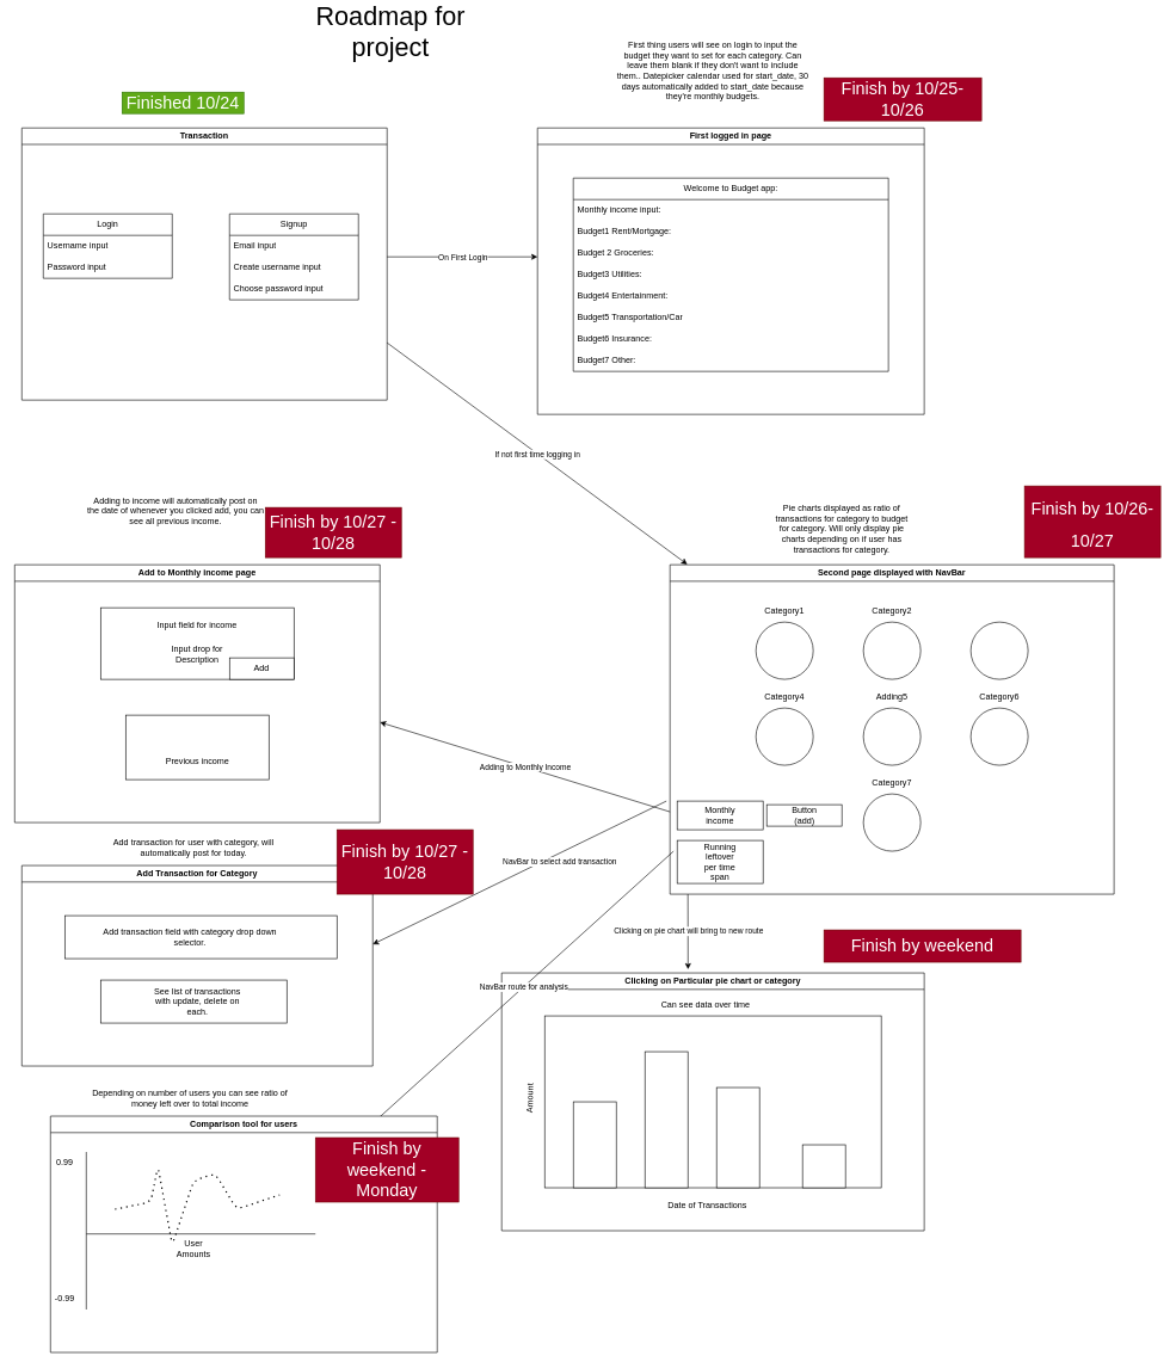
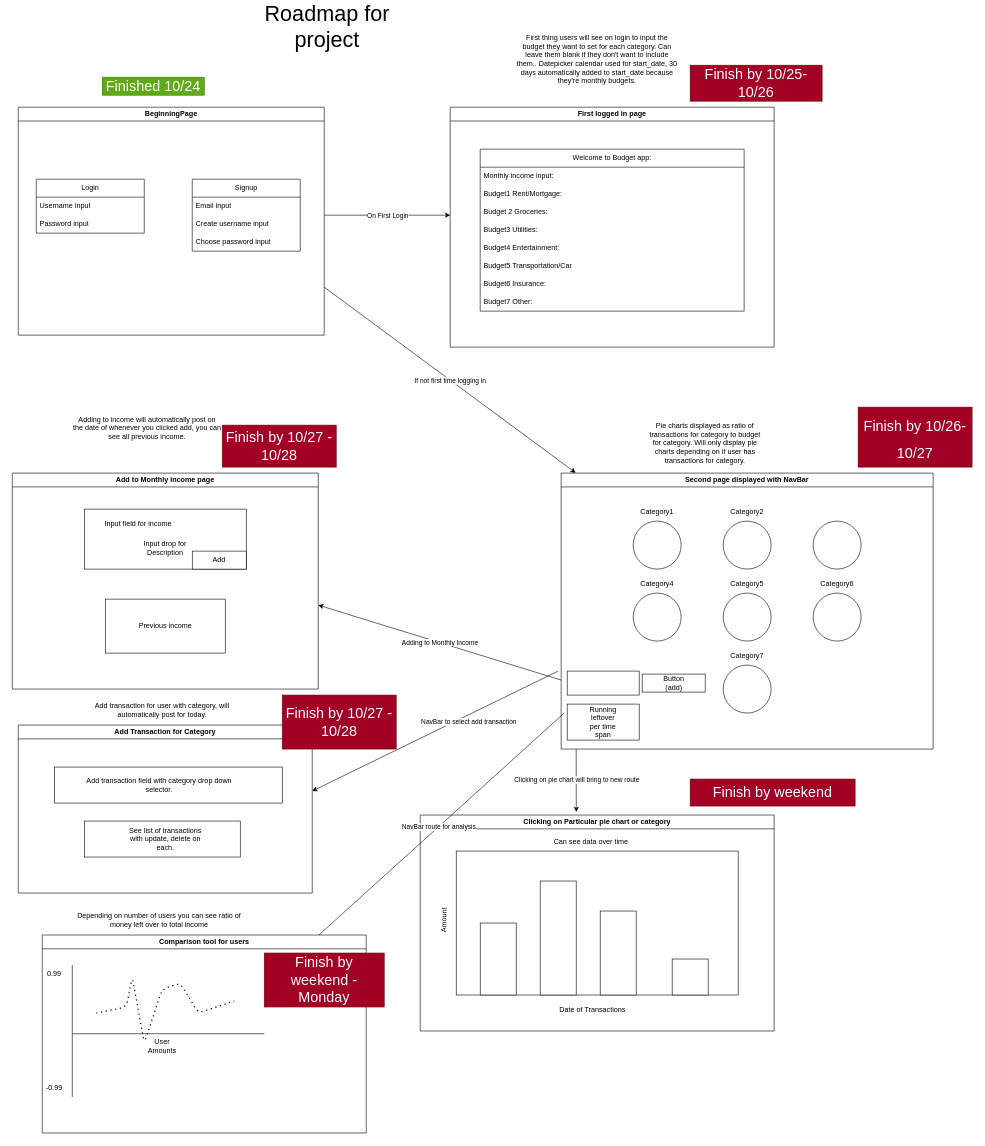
  <mxCell id="0" />
  <mxCell id="1" parent="0" />
- <mxCell id="2" value="Transaction" style="swimlane;whiteSpace=wrap;html=1;" vertex="1" parent="1"><mxGeometry x="30" y="170" width="510" height="380" as="geometry" /></mxCell>
+ <mxCell id="2" value="BeginningPage" style="swimlane;whiteSpace=wrap;html=1;" vertex="1" parent="1"><mxGeometry x="30" y="170" width="510" height="380" as="geometry" /></mxCell>
  <mxCell id="3" value="Signup" style="swimlane;fontStyle=0;childLayout=stackLayout;horizontal=1;startSize=30;horizontalStack=0;resizeParent=1;resizeParentMax=0;resizeLast=0;collapsible=1;marginBottom=0;whiteSpace=wrap;html=1;" vertex="1" parent="2"><mxGeometry x="290" y="120" width="180" height="120" as="geometry" /></mxCell>
  <mxCell id="4" value="Email input" style="text;strokeColor=none;fillColor=none;align=left;verticalAlign=middle;spacingLeft=4;spacingRight=4;overflow=hidden;points=[[0,0.5],[1,0.5]];portConstraint=eastwest;rotatable=0;whiteSpace=wrap;html=1;" vertex="1" parent="3"><mxGeometry y="30" width="180" height="30" as="geometry" /></mxCell>
  <mxCell id="5" value="Create username input" style="text;strokeColor=none;fillColor=none;align=left;verticalAlign=middle;spacingLeft=4;spacingRight=4;overflow=hidden;points=[[0,0.5],[1,0.5]];portConstraint=eastwest;rotatable=0;whiteSpace=wrap;html=1;" vertex="1" parent="3"><mxGeometry y="60" width="180" height="30" as="geometry" /></mxCell>
  <mxCell id="6" value="Choose password input" style="text;strokeColor=none;fillColor=none;align=left;verticalAlign=middle;spacingLeft=4;spacingRight=4;overflow=hidden;points=[[0,0.5],[1,0.5]];portConstraint=eastwest;rotatable=0;whiteSpace=wrap;html=1;" vertex="1" parent="3"><mxGeometry y="90" width="180" height="30" as="geometry" /></mxCell>
  <mxCell id="7" value="Login" style="swimlane;fontStyle=0;childLayout=stackLayout;horizontal=1;startSize=30;horizontalStack=0;resizeParent=1;resizeParentMax=0;resizeLast=0;collapsible=1;marginBottom=0;whiteSpace=wrap;html=1;" vertex="1" parent="2"><mxGeometry x="30" y="120" width="180" height="90" as="geometry" /></mxCell>
  <mxCell id="8" value="Username input" style="text;strokeColor=none;fillColor=none;align=left;verticalAlign=middle;spacingLeft=4;spacingRight=4;overflow=hidden;points=[[0,0.5],[1,0.5]];portConstraint=eastwest;rotatable=0;whiteSpace=wrap;html=1;" vertex="1" parent="7"><mxGeometry y="30" width="180" height="30" as="geometry" /></mxCell>
  <mxCell id="9" value="Password input" style="text;strokeColor=none;fillColor=none;align=left;verticalAlign=middle;spacingLeft=4;spacingRight=4;overflow=hidden;points=[[0,0.5],[1,0.5]];portConstraint=eastwest;rotatable=0;whiteSpace=wrap;html=1;" vertex="1" parent="7"><mxGeometry y="60" width="180" height="30" as="geometry" /></mxCell>
  <mxCell id="10" value="First logged in page" style="swimlane;whiteSpace=wrap;html=1;" vertex="1" parent="1"><mxGeometry x="750" y="170" width="540" height="400" as="geometry" /></mxCell>
  <mxCell id="11" value="Welcome to Budget app:" style="swimlane;fontStyle=0;childLayout=stackLayout;horizontal=1;startSize=30;horizontalStack=0;resizeParent=1;resizeParentMax=0;resizeLast=0;collapsible=1;marginBottom=0;whiteSpace=wrap;html=1;" vertex="1" parent="10"><mxGeometry x="50" y="70" width="440" height="270" as="geometry" /></mxCell>
  <mxCell id="12" value="Monthly income input:" style="text;strokeColor=none;fillColor=none;align=left;verticalAlign=middle;spacingLeft=4;spacingRight=4;overflow=hidden;points=[[0,0.5],[1,0.5]];portConstraint=eastwest;rotatable=0;whiteSpace=wrap;html=1;" vertex="1" parent="11"><mxGeometry y="30" width="440" height="30" as="geometry" /></mxCell>
  <mxCell id="13" value="Budget1 Rent/Mortgage:" style="text;strokeColor=none;fillColor=none;align=left;verticalAlign=middle;spacingLeft=4;spacingRight=4;overflow=hidden;points=[[0,0.5],[1,0.5]];portConstraint=eastwest;rotatable=0;whiteSpace=wrap;html=1;" vertex="1" parent="11"><mxGeometry y="60" width="440" height="30" as="geometry" /></mxCell>
  <mxCell id="14" value="Budget 2 Groceries:" style="text;strokeColor=none;fillColor=none;align=left;verticalAlign=middle;spacingLeft=4;spacingRight=4;overflow=hidden;points=[[0,0.5],[1,0.5]];portConstraint=eastwest;rotatable=0;whiteSpace=wrap;html=1;" vertex="1" parent="11"><mxGeometry y="90" width="440" height="30" as="geometry" /></mxCell>
  <mxCell id="15" value="Budget3 Utilities:" style="text;strokeColor=none;fillColor=none;align=left;verticalAlign=middle;spacingLeft=4;spacingRight=4;overflow=hidden;points=[[0,0.5],[1,0.5]];portConstraint=eastwest;rotatable=0;whiteSpace=wrap;html=1;" vertex="1" parent="11"><mxGeometry y="120" width="440" height="30" as="geometry" /></mxCell>
  <mxCell id="16" value="Budget4 Entertainment:" style="text;strokeColor=none;fillColor=none;align=left;verticalAlign=middle;spacingLeft=4;spacingRight=4;overflow=hidden;points=[[0,0.5],[1,0.5]];portConstraint=eastwest;rotatable=0;whiteSpace=wrap;html=1;" vertex="1" parent="11"><mxGeometry y="150" width="440" height="30" as="geometry" /></mxCell>
  <mxCell id="17" value="Budget5 Transportation/Car" style="text;strokeColor=none;fillColor=none;align=left;verticalAlign=middle;spacingLeft=4;spacingRight=4;overflow=hidden;points=[[0,0.5],[1,0.5]];portConstraint=eastwest;rotatable=0;whiteSpace=wrap;html=1;" vertex="1" parent="11"><mxGeometry y="180" width="440" height="30" as="geometry" /></mxCell>
  <mxCell id="18" value="Budget6 Insurance:" style="text;strokeColor=none;fillColor=none;align=left;verticalAlign=middle;spacingLeft=4;spacingRight=4;overflow=hidden;points=[[0,0.5],[1,0.5]];portConstraint=eastwest;rotatable=0;whiteSpace=wrap;html=1;" vertex="1" parent="11"><mxGeometry y="210" width="440" height="30" as="geometry" /></mxCell>
  <mxCell id="19" value="Budget7 Other:" style="text;strokeColor=none;fillColor=none;align=left;verticalAlign=middle;spacingLeft=4;spacingRight=4;overflow=hidden;points=[[0,0.5],[1,0.5]];portConstraint=eastwest;rotatable=0;whiteSpace=wrap;html=1;" vertex="1" parent="11"><mxGeometry y="240" width="440" height="30" as="geometry" /></mxCell>
  <mxCell id="20" value="" style="endArrow=classic;html=1;" edge="1" parent="1"><mxGeometry relative="1" as="geometry"><mxPoint y="350" as="sourcePoint" x="540" /><mxPoint x="750" y="350" as="targetPoint" /></mxGeometry></mxCell>
  <mxCell id="21" value="On First Login" style="edgeLabel;resizable=0;html=1;align=center;verticalAlign=middle;" connectable="0" vertex="1" parent="20"><mxGeometry relative="1" as="geometry" /></mxCell>
  <mxCell id="22" value="First thing users will see on login to input the budget they want to set for each category. Can leave them blank if they don't want to include them.. Datepicker calendar used for start_date, 30 days automatically added to start_date because they're monthly budgets." style="text;html=1;strokeColor=none;fillColor=none;align=center;verticalAlign=middle;whiteSpace=wrap;rounded=0;" vertex="1" parent="1"><mxGeometry x="860" y="50" width="270" height="80" as="geometry" /></mxCell>
  <mxCell id="23" value="Second page displayed with NavBar" style="swimlane;whiteSpace=wrap;html=1;" vertex="1" parent="1"><mxGeometry x="935" y="780" width="620" height="460" as="geometry" /></mxCell>
  <mxCell id="24" value="" style="ellipse;whiteSpace=wrap;html=1;aspect=fixed;" vertex="1" parent="23"><mxGeometry x="270" y="80" width="80" height="80" as="geometry" /></mxCell>
  <mxCell id="25" value="" style="ellipse;whiteSpace=wrap;html=1;aspect=fixed;" vertex="1" parent="23"><mxGeometry x="420" y="80" width="80" height="80" as="geometry" /></mxCell>
  <mxCell id="26" value="" style="ellipse;whiteSpace=wrap;html=1;aspect=fixed;" vertex="1" parent="23"><mxGeometry x="120" y="200" width="80" height="80" as="geometry" /></mxCell>
  <mxCell id="27" value="" style="ellipse;whiteSpace=wrap;html=1;aspect=fixed;" vertex="1" parent="23"><mxGeometry x="270" y="200" width="80" height="80" as="geometry" /></mxCell>
  <mxCell id="28" value="" style="ellipse;whiteSpace=wrap;html=1;aspect=fixed;" vertex="1" parent="23"><mxGeometry x="420" y="200" width="80" height="80" as="geometry" /></mxCell>
  <mxCell id="29" value="" style="ellipse;whiteSpace=wrap;html=1;aspect=fixed;" vertex="1" parent="23"><mxGeometry x="270" y="320" width="80" height="80" as="geometry" /></mxCell>
  <mxCell id="30" value="" style="ellipse;whiteSpace=wrap;html=1;aspect=fixed;" vertex="1" parent="23"><mxGeometry x="120" y="80" width="80" height="80" as="geometry" /></mxCell>
  <mxCell id="31" value="Category1" style="text;html=1;strokeColor=none;fillColor=none;align=center;verticalAlign=middle;whiteSpace=wrap;rounded=0;" vertex="1" parent="23"><mxGeometry x="130" y="50" width="60" height="30" as="geometry" /></mxCell>
  <mxCell id="32" value="Category2" style="text;html=1;strokeColor=none;fillColor=none;align=center;verticalAlign=middle;whiteSpace=wrap;rounded=0;" vertex="1" parent="23"><mxGeometry x="280" y="50" width="60" height="30" as="geometry" /></mxCell>
  <mxCell id="33" value="Category4" style="text;html=1;strokeColor=none;fillColor=none;align=center;verticalAlign=middle;whiteSpace=wrap;rounded=0;" vertex="1" parent="23"><mxGeometry x="130" y="170" width="60" height="30" as="geometry" /></mxCell>
- <mxCell id="34" value="Adding5" style="text;html=1;strokeColor=none;fillColor=none;align=center;verticalAlign=middle;whiteSpace=wrap;rounded=0;" vertex="1" parent="23"><mxGeometry x="280" y="170" width="60" height="30" as="geometry" /></mxCell>
+ <mxCell id="34" value="Category5" style="text;html=1;strokeColor=none;fillColor=none;align=center;verticalAlign=middle;whiteSpace=wrap;rounded=0;" vertex="1" parent="23"><mxGeometry x="280" y="170" width="60" height="30" as="geometry" /></mxCell>
  <mxCell id="35" value="Category6" style="text;html=1;strokeColor=none;fillColor=none;align=center;verticalAlign=middle;whiteSpace=wrap;rounded=0;" vertex="1" parent="23"><mxGeometry x="430" y="170" width="60" height="30" as="geometry" /></mxCell>
  <mxCell id="36" value="Category7" style="text;html=1;strokeColor=none;fillColor=none;align=center;verticalAlign=middle;whiteSpace=wrap;rounded=0;" vertex="1" parent="23"><mxGeometry x="280" y="290" width="60" height="30" as="geometry" /></mxCell>
  <mxCell id="37" value="" style="rounded=0;whiteSpace=wrap;html=1;" vertex="1" parent="23"><mxGeometry x="10" y="330" width="120" height="40" as="geometry" /></mxCell>
- <mxCell id="38" value="Monthly income" style="text;html=1;strokeColor=none;fillColor=none;align=center;verticalAlign=middle;whiteSpace=wrap;rounded=0;" vertex="1" parent="23"><mxGeometry x="40" y="335" width="60" height="30" as="geometry" /></mxCell>
  <mxCell id="39" value="" style="rounded=0;whiteSpace=wrap;html=1;" vertex="1" parent="23"><mxGeometry x="10" y="385" width="120" height="60" as="geometry" /></mxCell>
  <mxCell id="40" value="Running leftover per time span" style="text;html=1;strokeColor=none;fillColor=none;align=center;verticalAlign=middle;whiteSpace=wrap;rounded=0;" vertex="1" parent="23"><mxGeometry x="40" y="400" width="60" height="30" as="geometry" /></mxCell>
  <mxCell id="41" value="" style="rounded=0;whiteSpace=wrap;html=1;" vertex="1" parent="23"><mxGeometry x="135" y="335" width="105" height="30" as="geometry" /></mxCell>
  <mxCell id="42" value="Button (add)" style="text;html=1;strokeColor=none;fillColor=none;align=center;verticalAlign=middle;whiteSpace=wrap;rounded=0;" vertex="1" parent="23"><mxGeometry x="157.5" y="335" width="60" height="30" as="geometry" /></mxCell>
  <mxCell id="43" value="" style="endArrow=classic;html=1;entryX=0.039;entryY=-0.001;entryDx=0;entryDy=0;entryPerimeter=0;" edge="1" parent="1" target="23"><mxGeometry relative="1" as="geometry"><mxPoint y="470" as="sourcePoint" x="540" /><mxPoint x="750" y="820" as="targetPoint" /></mxGeometry></mxCell>
  <mxCell id="44" value="If not first time logging in" style="edgeLabel;resizable=0;html=1;align=center;verticalAlign=middle;" connectable="0" vertex="1" parent="43"><mxGeometry relative="1" as="geometry" /></mxCell>
  <mxCell id="45" value="Pie charts displayed as ratio of transactions for category to budget for category. Will only display pie charts depending on if user has transactions for category." style="text;html=1;strokeColor=none;fillColor=none;align=center;verticalAlign=middle;whiteSpace=wrap;rounded=0;" vertex="1" parent="1"><mxGeometry x="1080" y="700" width="190" height="60" as="geometry" /></mxCell>
  <mxCell id="46" value="Add to Monthly income page" style="swimlane;whiteSpace=wrap;html=1;" vertex="1" parent="1"><mxGeometry x="20" y="780" width="510" height="360" as="geometry" /></mxCell>
  <mxCell id="47" value="" style="rounded=0;whiteSpace=wrap;html=1;" vertex="1" parent="46"><mxGeometry x="120" y="60" width="270" height="100" as="geometry" /></mxCell>
  <mxCell id="48" value="" style="rounded=0;whiteSpace=wrap;html=1;" vertex="1" parent="46"><mxGeometry x="155" y="210" width="200" height="90" as="geometry" /></mxCell>
- <mxCell id="49" value="Input field for income" style="text;html=1;strokeColor=none;fillColor=none;align=center;verticalAlign=middle;whiteSpace=wrap;rounded=0;" vertex="1" parent="46"><mxGeometry x="190" y="70" width="130" height="30" as="geometry" /></mxCell>
+ <mxCell id="49" value="Input field for income" style="text;html=1;strokeColor=none;fillColor=none;align=center;verticalAlign=middle;whiteSpace=wrap;rounded=0;" vertex="1" parent="46"><mxGeometry x="145" y="70" width="130" height="30" as="geometry" /></mxCell>
  <mxCell id="50" value="Input drop for Description" style="text;html=1;strokeColor=none;fillColor=none;align=center;verticalAlign=middle;whiteSpace=wrap;rounded=0;" vertex="1" parent="46"><mxGeometry x="200" y="110" width="110" height="30" as="geometry" /></mxCell>
  <mxCell id="51" value="" style="rounded=0;whiteSpace=wrap;html=1;" vertex="1" parent="46"><mxGeometry x="300" y="130" width="90" height="30" as="geometry" /></mxCell>
  <mxCell id="52" value="Add" style="text;html=1;strokeColor=none;fillColor=none;align=center;verticalAlign=middle;whiteSpace=wrap;rounded=0;" vertex="1" parent="46"><mxGeometry x="315" y="130" width="60" height="30" as="geometry" /></mxCell>
- <mxCell id="53" value="Previous income" style="text;html=1;strokeColor=none;fillColor=none;align=center;verticalAlign=middle;whiteSpace=wrap;rounded=0;" vertex="1" parent="46"><mxGeometry x="197.5" y="260" width="115" height="30" as="geometry" /></mxCell>
+ <mxCell id="53" value="Previous income" style="text;html=1;strokeColor=none;fillColor=none;align=center;verticalAlign=middle;whiteSpace=wrap;rounded=0;" vertex="1" parent="46"><mxGeometry x="197.5" y="240" width="115" height="30" as="geometry" /></mxCell>
  <mxCell id="54" value="" style="endArrow=classic;html=1;exitX=0;exitY=0.75;exitDx=0;exitDy=0;" edge="1" parent="1" source="23"><mxGeometry relative="1" as="geometry"><mxPoint x="570" y="1110" as="sourcePoint" /><mxPoint x="530" y="1000" as="targetPoint" /></mxGeometry></mxCell>
  <mxCell id="55" value="Adding to Monthly Income" style="edgeLabel;resizable=0;html=1;align=center;verticalAlign=middle;" connectable="0" vertex="1" parent="54"><mxGeometry relative="1" as="geometry" /></mxCell>
  <mxCell id="56" value="Adding to income will automatically post on the date of whenever you clicked add, you can see all previous income." style="text;html=1;strokeColor=none;fillColor=none;align=center;verticalAlign=middle;whiteSpace=wrap;rounded=0;" vertex="1" parent="1"><mxGeometry x="120" y="680" width="250" height="50" as="geometry" /></mxCell>
  <mxCell id="57" value="Add Transaction for Category" style="swimlane;whiteSpace=wrap;html=1;" vertex="1" parent="1"><mxGeometry x="30" y="1200" width="490" height="280" as="geometry"><mxRectangle x="-510" y="1210" width="210" height="30" as="alternateBounds" /></mxGeometry></mxCell>
  <mxCell id="58" value="" style="rounded=0;whiteSpace=wrap;html=1;" vertex="1" parent="57"><mxGeometry x="60" y="70" width="380" height="60" as="geometry" /></mxCell>
  <mxCell id="59" value="Add transaction field with category drop down selector." style="text;html=1;strokeColor=none;fillColor=none;align=center;verticalAlign=middle;whiteSpace=wrap;rounded=0;" vertex="1" parent="57"><mxGeometry x="90" y="85" width="290" height="30" as="geometry" /></mxCell>
  <mxCell id="60" value="" style="rounded=0;whiteSpace=wrap;html=1;" vertex="1" parent="57"><mxGeometry x="110" y="160" width="260" height="60" as="geometry" /></mxCell>
  <mxCell id="61" value="See list of transactions with update, delete on each." style="text;html=1;strokeColor=none;fillColor=none;align=center;verticalAlign=middle;whiteSpace=wrap;rounded=0;" vertex="1" parent="57"><mxGeometry x="182.5" y="175" width="125" height="30" as="geometry" /></mxCell>
  <mxCell id="62" value="Add transaction for user with category, will automatically post for today." style="text;html=1;strokeColor=none;fillColor=none;align=center;verticalAlign=middle;whiteSpace=wrap;rounded=0;" vertex="1" parent="1"><mxGeometry x="140" y="1160" width="260" height="30" as="geometry" /></mxCell>
  <mxCell id="63" value="" style="endArrow=classic;html=1;" edge="1" parent="1"><mxGeometry relative="1" as="geometry"><mxPoint x="930" y="1110" as="sourcePoint" /><mxPoint x="520" y="1310" as="targetPoint" /></mxGeometry></mxCell>
  <mxCell id="64" value="NavBar to select add transaction" style="edgeLabel;resizable=0;html=1;align=center;verticalAlign=middle;" connectable="0" vertex="1" parent="63"><mxGeometry relative="1" as="geometry"><mxPoint x="55" y="-15" as="offset" /></mxGeometry></mxCell>
  <mxCell id="65" value="" style="endArrow=classic;html=1;entryX=0.441;entryY=-0.014;entryDx=0;entryDy=0;entryPerimeter=0;" edge="1" parent="1" target="67"><mxGeometry relative="1" as="geometry"><mxPoint x="960" y="1240" as="sourcePoint" /><mxPoint x="980" y="1310" as="targetPoint" /></mxGeometry></mxCell>
  <mxCell id="66" value="Clicking on pie chart will bring to new route" style="edgeLabel;resizable=0;html=1;align=center;verticalAlign=middle;" connectable="0" vertex="1" parent="65"><mxGeometry relative="1" as="geometry" /></mxCell>
  <mxCell id="67" value="Clicking on Particular pie chart or category" style="swimlane;whiteSpace=wrap;html=1;" vertex="1" parent="1"><mxGeometry x="700" y="1350" width="590" height="360" as="geometry" /></mxCell>
  <mxCell id="68" value="" style="rounded=0;whiteSpace=wrap;html=1;" vertex="1" parent="67"><mxGeometry x="60" y="60" width="470" height="240" as="geometry" /></mxCell>
  <mxCell id="69" value="Amount" style="text;html=1;strokeColor=none;fillColor=none;align=center;verticalAlign=middle;whiteSpace=wrap;rounded=0;rotation=-89;" vertex="1" parent="67"><mxGeometry x="10" y="160" width="60" height="30" as="geometry" /></mxCell>
  <mxCell id="70" value="Date of Transactions" style="text;html=1;strokeColor=none;fillColor=none;align=center;verticalAlign=middle;whiteSpace=wrap;rounded=0;" vertex="1" parent="67"><mxGeometry x="210" y="310" width="155" height="30" as="geometry" /></mxCell>
  <mxCell id="71" value="" style="rounded=0;whiteSpace=wrap;html=1;rotation=90;" vertex="1" parent="67"><mxGeometry x="70" y="210" width="120" height="60" as="geometry" /></mxCell>
  <mxCell id="72" value="" style="rounded=0;whiteSpace=wrap;html=1;rotation=90;" vertex="1" parent="67"><mxGeometry x="420" y="240" width="60" height="60" as="geometry" /></mxCell>
  <mxCell id="73" value="" style="rounded=0;whiteSpace=wrap;html=1;rotation=90;" vertex="1" parent="67"><mxGeometry x="260" y="200" width="140" height="60" as="geometry" /></mxCell>
  <mxCell id="74" value="" style="rounded=0;whiteSpace=wrap;html=1;rotation=90;" vertex="1" parent="67"><mxGeometry x="135" y="175" width="190" height="60" as="geometry" /></mxCell>
  <mxCell id="75" value="Can see data over time" style="text;html=1;strokeColor=none;fillColor=none;align=center;verticalAlign=middle;whiteSpace=wrap;rounded=0;" vertex="1" parent="67"><mxGeometry x="190" y="30" width="190" height="30" as="geometry" /></mxCell>
  <mxCell id="76" value="" style="endArrow=classic;html=1;" edge="1" parent="1"><mxGeometry relative="1" as="geometry"><mxPoint x="940" y="1180" as="sourcePoint" /><mxPoint x="520" y="1560" as="targetPoint" /></mxGeometry></mxCell>
  <mxCell id="77" value="NavBar route for analysis" style="edgeLabel;resizable=0;html=1;align=center;verticalAlign=middle;" connectable="0" vertex="1" parent="76"><mxGeometry relative="1" as="geometry" /></mxCell>
  <mxCell id="78" value="Comparison tool for users" style="swimlane;whiteSpace=wrap;html=1;" vertex="1" parent="1"><mxGeometry x="70" y="1550" width="540" height="330" as="geometry" /></mxCell>
  <mxCell id="79" value="" style="endArrow=none;html=1;" edge="1" parent="78"><mxGeometry width="50" height="50" relative="1" as="geometry"><mxPoint x="50" y="270" as="sourcePoint" /><mxPoint x="50" y="50" as="targetPoint" /></mxGeometry></mxCell>
  <mxCell id="80" value="" style="endArrow=none;html=1;" edge="1" parent="78"><mxGeometry width="50" height="50" relative="1" as="geometry"><mxPoint x="50" y="164.5" as="sourcePoint" /><mxPoint x="370" y="164.5" as="targetPoint" /></mxGeometry></mxCell>
  <mxCell id="81" value="0.99" style="text;html=1;strokeColor=none;fillColor=none;align=center;verticalAlign=middle;whiteSpace=wrap;rounded=0;" vertex="1" parent="78"><mxGeometry x="-10" y="50" width="60" height="30" as="geometry" /></mxCell>
  <mxCell id="82" value="-0.99" style="text;html=1;strokeColor=none;fillColor=none;align=center;verticalAlign=middle;whiteSpace=wrap;rounded=0;" vertex="1" parent="78"><mxGeometry x="-10" y="240" width="60" height="30" as="geometry" /></mxCell>
  <mxCell id="83" value="User Amounts" style="text;html=1;strokeColor=none;fillColor=none;align=center;verticalAlign=middle;whiteSpace=wrap;rounded=0;" vertex="1" parent="78"><mxGeometry x="170" y="170" width="60" height="30" as="geometry" /></mxCell>
  <mxCell id="84" value="" style="endArrow=none;dashed=1;html=1;dashPattern=1 3;strokeWidth=2;" edge="1" parent="78"><mxGeometry width="50" height="50" relative="1" as="geometry"><mxPoint x="90" y="130" as="sourcePoint" /><mxPoint x="320" y="110" as="targetPoint" /><Array as="points"><mxPoint x="140" y="120" /><mxPoint x="150" y="70" /><mxPoint x="170" y="180" /><mxPoint x="200" y="90" /><mxPoint x="230" y="80" /><mxPoint x="260" y="130" /></Array></mxGeometry></mxCell>
  <mxCell id="85" value="Depending on number of users you can see ratio of money left over to total income" style="text;html=1;strokeColor=none;fillColor=none;align=center;verticalAlign=middle;whiteSpace=wrap;rounded=0;" vertex="1" parent="1"><mxGeometry x="115" y="1510" width="300" height="30" as="geometry" /></mxCell>
  <mxCell id="86" value="&lt;font style=&quot;font-size: 36px;&quot;&gt;Roadmap for project&lt;/font&gt;" style="text;html=1;strokeColor=none;fillColor=none;align=center;verticalAlign=middle;whiteSpace=wrap;rounded=0;" vertex="1" parent="1"><mxGeometry x="430" y="20" width="230" height="30" as="geometry" /></mxCell>
  <mxCell id="87" value="Finished 10/24" style="text;html=1;strokeColor=#2D7600;fillColor=#60a917;align=center;verticalAlign=middle;whiteSpace=wrap;rounded=0;fontSize=24;fontColor=#ffffff;" vertex="1" parent="1"><mxGeometry x="170" y="120" width="170" height="30" as="geometry" /></mxCell>
  <mxCell id="88" value="Finish by 10/25-10/26" style="text;html=1;strokeColor=#6F0000;fillColor=#a20025;align=center;verticalAlign=middle;whiteSpace=wrap;rounded=0;fontSize=24;fontColor=#ffffff;" vertex="1" parent="1"><mxGeometry x="1150" y="100" width="220" height="60" as="geometry" /></mxCell>
  <mxCell id="89" value="&lt;font style=&quot;font-size: 24px;&quot;&gt;Finish by 10/26-10/27&lt;/font&gt;" style="text;html=1;strokeColor=#6F0000;fillColor=#a20025;align=center;verticalAlign=middle;whiteSpace=wrap;rounded=0;fontSize=36;fontColor=#ffffff;" vertex="1" parent="1"><mxGeometry x="1430" y="670" width="190" height="100" as="geometry" /></mxCell>
  <mxCell id="90" value="Finish by 10/27 - 10/28" style="text;html=1;strokeColor=#6F0000;fillColor=#a20025;align=center;verticalAlign=middle;whiteSpace=wrap;rounded=0;fontSize=24;fontColor=#ffffff;" vertex="1" parent="1"><mxGeometry x="370" y="700" width="190" height="70" as="geometry" /></mxCell>
  <mxCell id="91" value="Finish by 10/27 - 10/28" style="text;html=1;strokeColor=#6F0000;fillColor=#a20025;align=center;verticalAlign=middle;whiteSpace=wrap;rounded=0;fontSize=24;fontColor=#ffffff;" vertex="1" parent="1"><mxGeometry x="470" y="1150" width="190" height="90" as="geometry" /></mxCell>
  <mxCell id="92" value="Finish by weekend" style="text;html=1;strokeColor=#6F0000;fillColor=#a20025;align=center;verticalAlign=middle;whiteSpace=wrap;rounded=0;fontSize=24;fontColor=#ffffff;" vertex="1" parent="1"><mxGeometry x="1150" y="1290" width="275" height="45" as="geometry" /></mxCell>
  <mxCell id="93" value="Finish by weekend - Monday" style="text;html=1;strokeColor=#6F0000;fillColor=#a20025;align=center;verticalAlign=middle;whiteSpace=wrap;rounded=0;fontSize=24;fontColor=#ffffff;" vertex="1" parent="1"><mxGeometry x="440" y="1580" width="200" height="90" as="geometry" /></mxCell>
